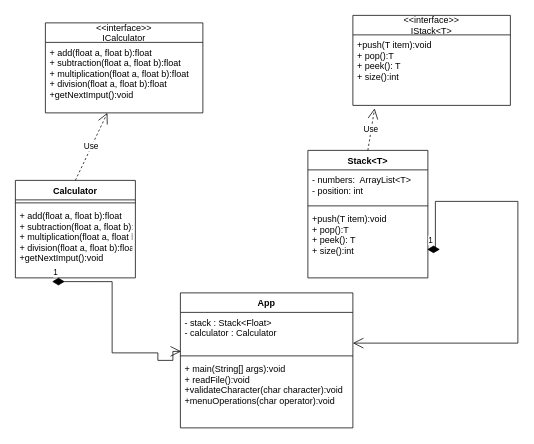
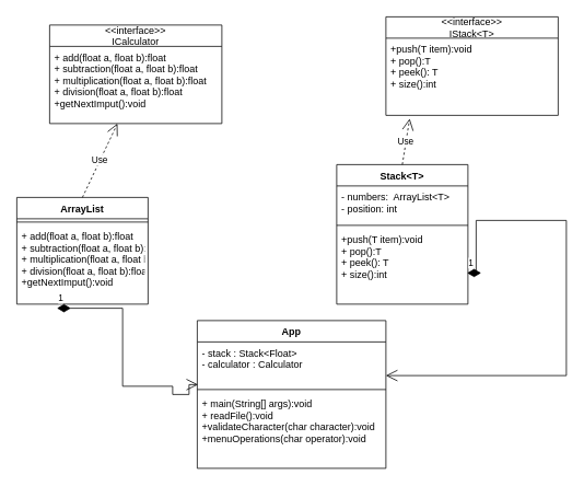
  <mxCell id="0" />
  <mxCell id="1" parent="0" />
- <mxCell id="2" value="Calculator" style="swimlane;fontStyle=1;align=center;verticalAlign=top;childLayout=stackLayout;horizontal=1;startSize=26;horizontalStack=0;resizeParent=1;resizeParentMax=0;resizeLast=0;collapsible=1;marginBottom=0;" vertex="1" parent="1"><mxGeometry x="20" y="240" width="160" height="130" as="geometry" /></mxCell>
+ <mxCell id="2" value="ArrayList" style="swimlane;fontStyle=1;align=center;verticalAlign=top;childLayout=stackLayout;horizontal=1;startSize=26;horizontalStack=0;resizeParent=1;resizeParentMax=0;resizeLast=0;collapsible=1;marginBottom=0;" vertex="1" parent="1"><mxGeometry x="20" y="240" width="160" height="130" as="geometry" /></mxCell>
  <mxCell id="3" value="" style="line;strokeWidth=1;fillColor=none;align=left;verticalAlign=middle;spacingTop=-1;spacingLeft=3;spacingRight=3;rotatable=0;labelPosition=right;points=[];portConstraint=eastwest;strokeColor=inherit;" vertex="1" parent="2"><mxGeometry y="26" width="160" height="8" as="geometry" /></mxCell>
  <mxCell id="4" value="+ add(float a, float b):float&#10;+ subtraction(float a, float b):float&#10;+ multiplication(float a, float b):float&#10;+ division(float a, float b):float&#10;+getNextImput():void" style="text;strokeColor=none;fillColor=none;align=left;verticalAlign=top;spacingLeft=4;spacingRight=4;overflow=hidden;rotatable=0;points=[[0,0.5],[1,0.5]];portConstraint=eastwest;" vertex="1" parent="2"><mxGeometry y="34" width="160" height="96" as="geometry" /></mxCell>
  <mxCell id="5" value="&lt;&lt;interface&gt;&gt;&#10;ICalculator" style="swimlane;fontStyle=0;childLayout=stackLayout;horizontal=1;startSize=26;fillColor=none;horizontalStack=0;resizeParent=1;resizeParentMax=0;resizeLast=0;collapsible=1;marginBottom=0;" vertex="1" parent="1"><mxGeometry x="60" y="30" width="210" height="120" as="geometry" /></mxCell>
  <mxCell id="6" value="+ add(float a, float b):float&#10;+ subtraction(float a, float b):float&#10;+ multiplication(float a, float b):float&#10;+ division(float a, float b):float&#10;+getNextImput():void" style="text;strokeColor=none;fillColor=none;align=left;verticalAlign=top;spacingLeft=4;spacingRight=4;overflow=hidden;rotatable=0;points=[[0,0.5],[1,0.5]];portConstraint=eastwest;" vertex="1" parent="5"><mxGeometry y="26" width="210" height="94" as="geometry" /></mxCell>
  <mxCell id="7" value="&lt;&lt;interface&gt;&gt;&#10;IStack&lt;T&gt;" style="swimlane;fontStyle=0;childLayout=stackLayout;horizontal=1;startSize=26;fillColor=none;horizontalStack=0;resizeParent=1;resizeParentMax=0;resizeLast=0;collapsible=1;marginBottom=0;" vertex="1" parent="1"><mxGeometry x="470" y="20" width="210" height="120" as="geometry" /></mxCell>
  <mxCell id="8" value="+push(T item):void&#10;+ pop():T&#10;+ peek(): T&#10;+ size():int" style="text;strokeColor=none;fillColor=none;align=left;verticalAlign=top;spacingLeft=4;spacingRight=4;overflow=hidden;rotatable=0;points=[[0,0.5],[1,0.5]];portConstraint=eastwest;" vertex="1" parent="7"><mxGeometry y="26" width="210" height="94" as="geometry" /></mxCell>
  <mxCell id="9" value="Stack&lt;T&gt;" style="swimlane;fontStyle=1;align=center;verticalAlign=top;childLayout=stackLayout;horizontal=1;startSize=26;horizontalStack=0;resizeParent=1;resizeParentMax=0;resizeLast=0;collapsible=1;marginBottom=0;" vertex="1" parent="1"><mxGeometry x="410" y="200" width="160" height="170" as="geometry" /></mxCell>
  <mxCell id="10" value="- numbers:  ArrayList&lt;T&gt;&#10;- position: int&#10;" style="text;strokeColor=none;fillColor=none;align=left;verticalAlign=top;spacingLeft=4;spacingRight=4;overflow=hidden;rotatable=0;points=[[0,0.5],[1,0.5]];portConstraint=eastwest;" vertex="1" parent="9"><mxGeometry y="26" width="160" height="44" as="geometry" /></mxCell>
  <mxCell id="11" value="" style="line;strokeWidth=1;fillColor=none;align=left;verticalAlign=middle;spacingTop=-1;spacingLeft=3;spacingRight=3;rotatable=0;labelPosition=right;points=[];portConstraint=eastwest;strokeColor=inherit;" vertex="1" parent="9"><mxGeometry y="70" width="160" height="8" as="geometry" /></mxCell>
  <mxCell id="12" value="+push(T item):void&#10;+ pop():T&#10;+ peek(): T&#10;+ size():int" style="text;strokeColor=none;fillColor=none;align=left;verticalAlign=top;spacingLeft=4;spacingRight=4;overflow=hidden;rotatable=0;points=[[0,0.5],[1,0.5]];portConstraint=eastwest;" vertex="1" parent="9"><mxGeometry y="78" width="160" height="92" as="geometry" /></mxCell>
  <mxCell id="13" value="App" style="swimlane;fontStyle=1;align=center;verticalAlign=top;childLayout=stackLayout;horizontal=1;startSize=26;horizontalStack=0;resizeParent=1;resizeParentMax=0;resizeLast=0;collapsible=1;marginBottom=0;" vertex="1" parent="1"><mxGeometry x="240" y="390" width="230" height="180" as="geometry" /></mxCell>
  <mxCell id="14" value="- stack : Stack&lt;Float&gt;&#10;- calculator : Calculator" style="text;strokeColor=none;fillColor=none;align=left;verticalAlign=top;spacingLeft=4;spacingRight=4;overflow=hidden;rotatable=0;points=[[0,0.5],[1,0.5]];portConstraint=eastwest;" vertex="1" parent="13"><mxGeometry y="26" width="230" height="54" as="geometry" /></mxCell>
  <mxCell id="15" value="" style="line;strokeWidth=1;fillColor=none;align=left;verticalAlign=middle;spacingTop=-1;spacingLeft=3;spacingRight=3;rotatable=0;labelPosition=right;points=[];portConstraint=eastwest;strokeColor=inherit;" vertex="1" parent="13"><mxGeometry y="80" width="230" height="8" as="geometry" /></mxCell>
  <mxCell id="16" value="+ main(String[] args):void&#10;+ readFile():void&#10;+validateCharacter(char character):void&#10;+menuOperations(char operator):void&#10;" style="text;strokeColor=none;fillColor=none;align=left;verticalAlign=top;spacingLeft=4;spacingRight=4;overflow=hidden;rotatable=0;points=[[0,0.5],[1,0.5]];portConstraint=eastwest;" vertex="1" parent="13"><mxGeometry y="88" width="230" height="92" as="geometry" /></mxCell>
  <mxCell id="17" value="1" style="endArrow=open;html=1;endSize=12;startArrow=diamondThin;startSize=14;startFill=1;edgeStyle=orthogonalEdgeStyle;align=left;verticalAlign=bottom;rounded=0;exitX=0.306;exitY=1.052;exitDx=0;exitDy=0;exitPerimeter=0;entryX=0.004;entryY=0.963;entryDx=0;entryDy=0;entryPerimeter=0;" edge="1" parent="1" source="4" target="14"><mxGeometry x="-1" y="3" relative="1" as="geometry"><mxPoint x="20" y="420" as="sourcePoint" /><mxPoint x="230" y="474" as="targetPoint" /><Array as="points"><mxPoint x="149" y="375" /><mxPoint x="149" y="470" /><mxPoint x="210" y="470" /><mxPoint x="210" y="480" /><mxPoint x="230" y="480" /><mxPoint x="230" y="468" /></Array></mxGeometry></mxCell>
  <mxCell id="18" value="1" style="endArrow=open;html=1;endSize=12;startArrow=diamondThin;startSize=14;startFill=1;edgeStyle=orthogonalEdgeStyle;align=left;verticalAlign=bottom;rounded=0;exitX=0.994;exitY=0.587;exitDx=0;exitDy=0;exitPerimeter=0;entryX=1;entryY=0.759;entryDx=0;entryDy=0;entryPerimeter=0;" edge="1" parent="1" source="12" target="14"><mxGeometry x="-1" y="3" relative="1" as="geometry"><mxPoint x="320" y="270" as="sourcePoint" /><mxPoint x="480" y="270" as="targetPoint" /><Array as="points"><mxPoint x="580" y="332" /><mxPoint x="580" y="268" /><mxPoint x="690" y="268" /><mxPoint x="690" y="457" /></Array></mxGeometry></mxCell>
  <mxCell id="19" value="Use" style="endArrow=open;endSize=12;dashed=1;html=1;rounded=0;exitX=0.5;exitY=0;exitDx=0;exitDy=0;" edge="1" parent="1" source="2" target="6"><mxGeometry width="160" relative="1" as="geometry"><mxPoint x="160" y="210" as="sourcePoint" /><mxPoint x="370" y="190" as="targetPoint" /></mxGeometry></mxCell>
  <mxCell id="20" value="Use" style="endArrow=open;endSize=12;dashed=1;html=1;rounded=0;exitX=0.5;exitY=0;exitDx=0;exitDy=0;entryX=0.138;entryY=1.043;entryDx=0;entryDy=0;entryPerimeter=0;" edge="1" parent="1" source="9" target="8"><mxGeometry width="160" relative="1" as="geometry"><mxPoint x="382" y="230" as="sourcePoint" /><mxPoint x="424.701" y="140" as="targetPoint" /></mxGeometry></mxCell>
